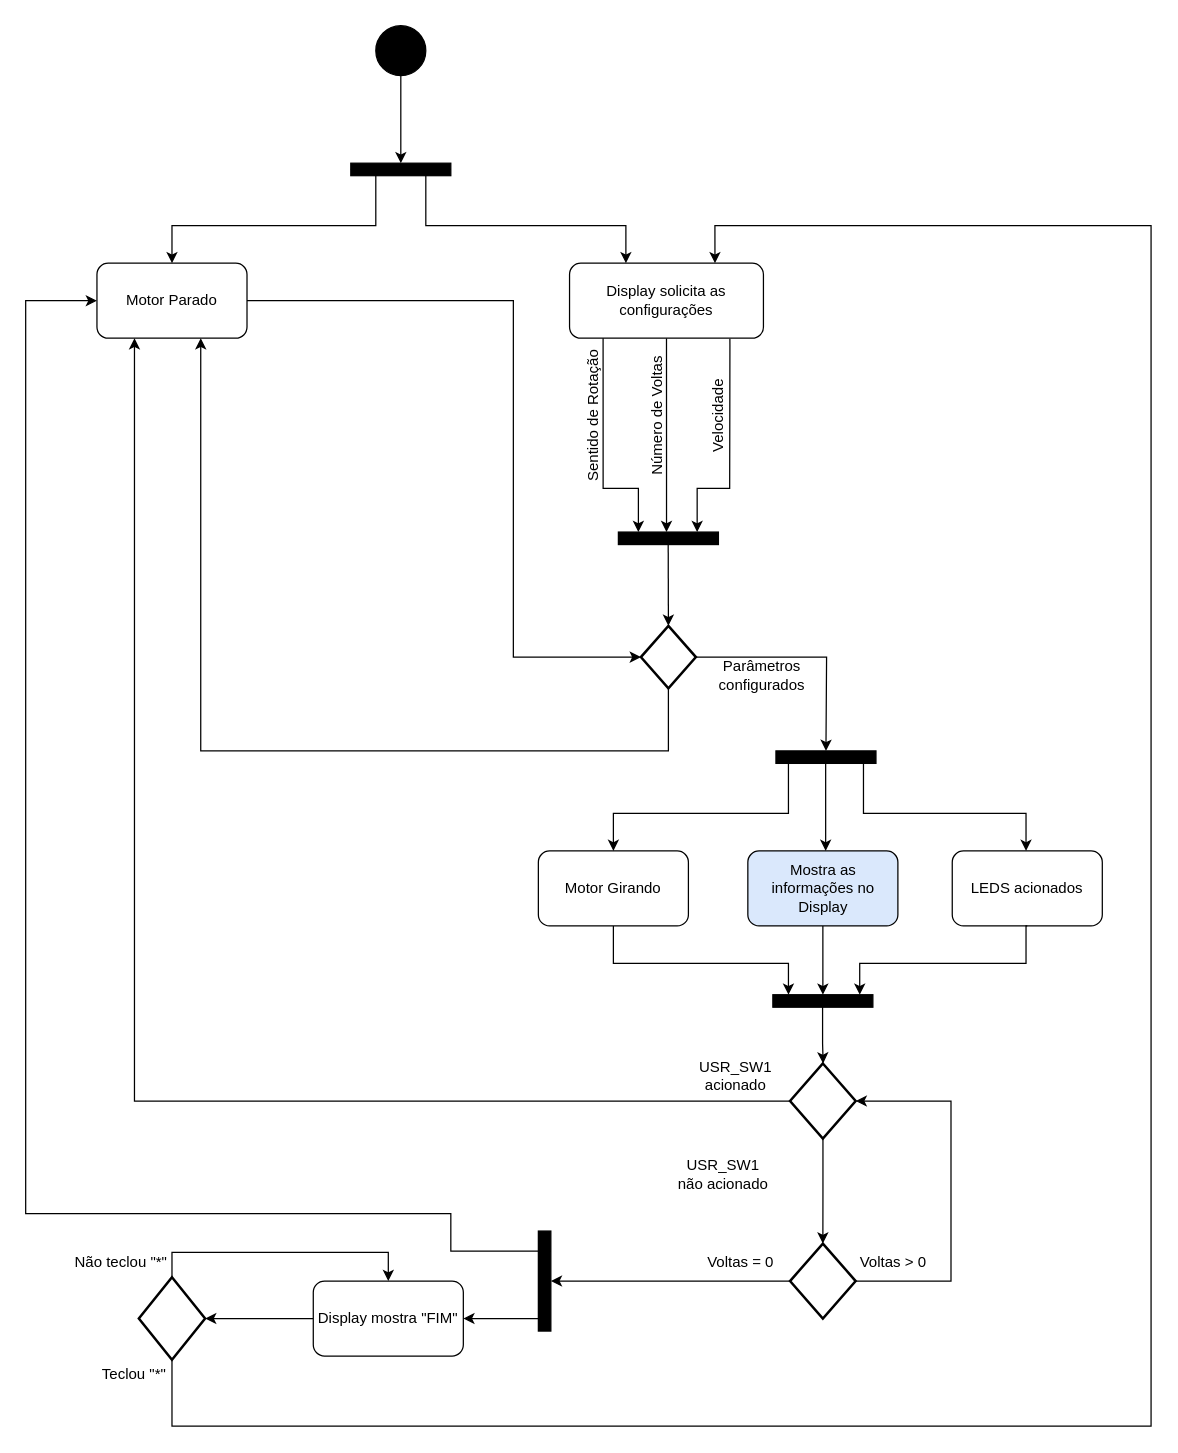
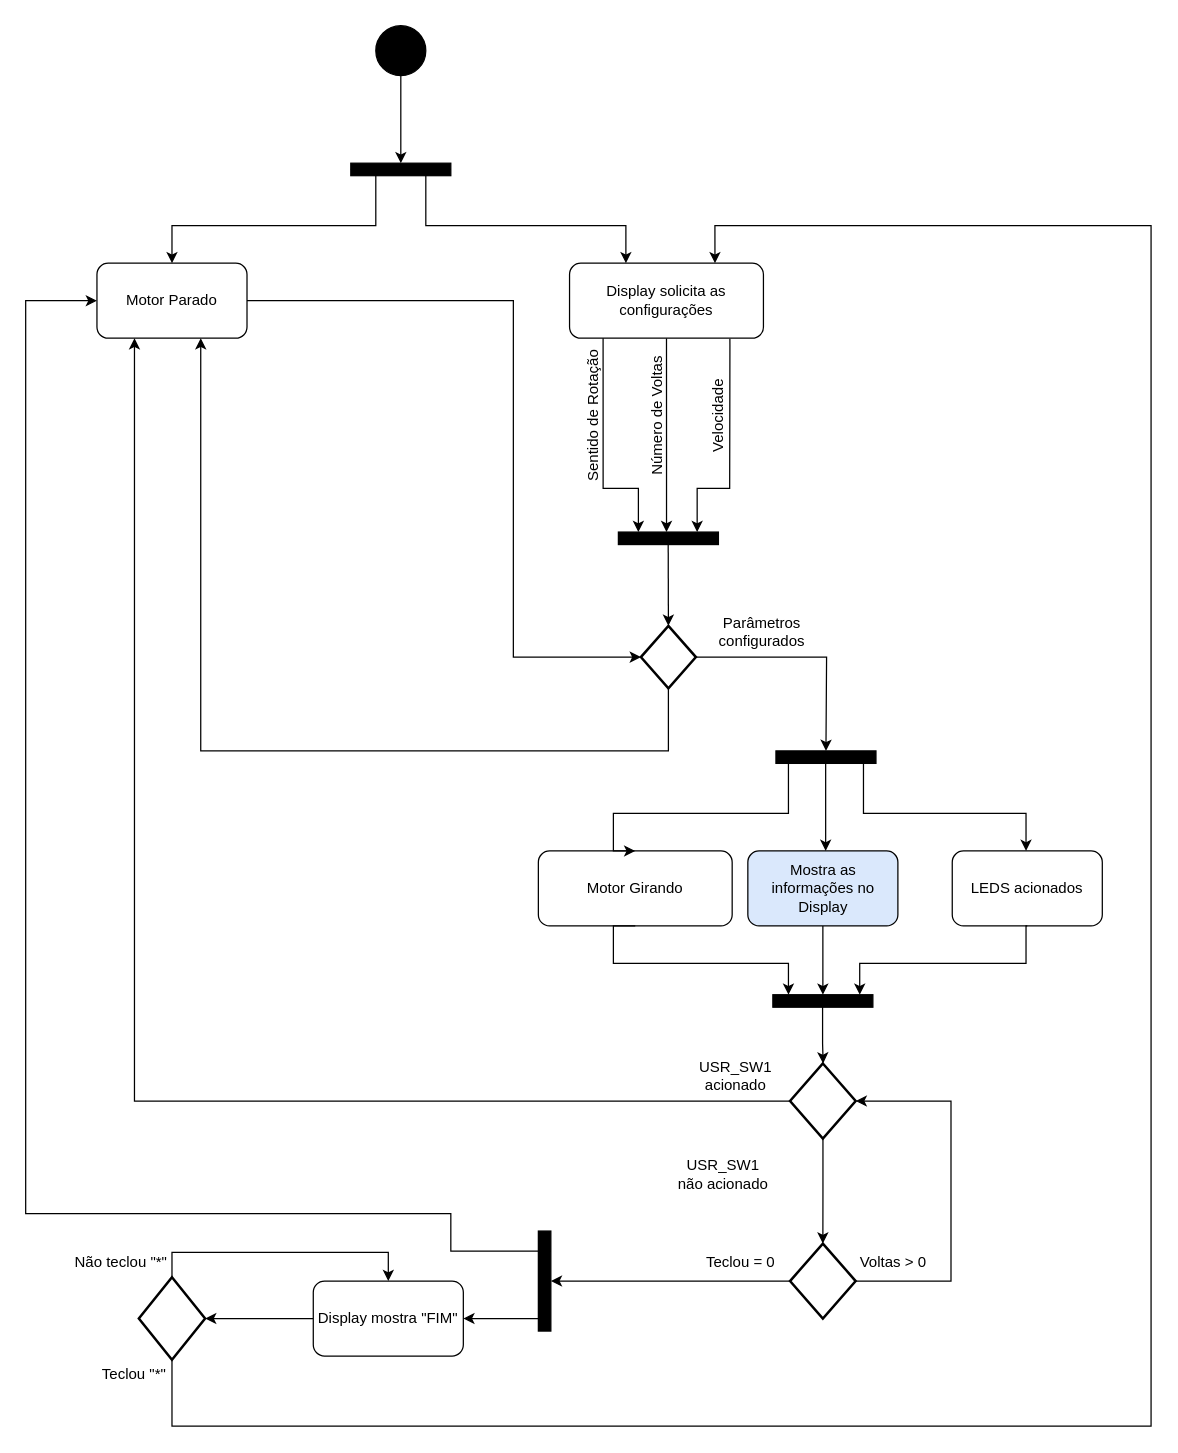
  <mxCell id="0" />
  <mxCell id="1" parent="0" />
  <mxCell id="2" style="edgeStyle=orthogonalEdgeStyle;rounded=0;orthogonalLoop=1;jettySize=auto;html=1;exitX=0.173;exitY=0.983;exitDx=0;exitDy=0;exitPerimeter=0;" edge="1" parent="1" source="4"><mxGeometry relative="1" as="geometry"><mxPoint x="510" y="425" as="targetPoint" /><mxPoint x="481.92" y="273.62" as="sourcePoint" /><Array as="points"><mxPoint x="482" y="390" /><mxPoint x="510" y="390" /></Array></mxGeometry></mxCell>
  <mxCell id="3" style="edgeStyle=orthogonalEdgeStyle;rounded=0;orthogonalLoop=1;jettySize=auto;html=1;exitX=0.5;exitY=1;exitDx=0;exitDy=0;" edge="1" parent="1" source="4" target="16"><mxGeometry relative="1" as="geometry"><mxPoint x="532" y="360" as="targetPoint" /><Array as="points"><mxPoint x="533" y="360" /><mxPoint x="533" y="360" /></Array></mxGeometry></mxCell>
  <mxCell id="4" value="Display solicita as configurações" style="rounded=1;whiteSpace=wrap;html=1;" vertex="1" parent="1"><mxGeometry x="454.94" y="210" width="155.06" height="60" as="geometry" /></mxCell>
- <mxCell id="5" value="Motor Girando" style="rounded=1;whiteSpace=wrap;html=1;" vertex="1" parent="1"><mxGeometry x="430" y="680" width="120" height="60" as="geometry" /></mxCell>
+ <mxCell id="5" value="Motor Girando" style="rounded=1;whiteSpace=wrap;html=1;" vertex="1" parent="1"><mxGeometry x="430" y="680" width="155" height="60" as="geometry" /></mxCell>
  <mxCell id="6" style="edgeStyle=orthogonalEdgeStyle;rounded=0;orthogonalLoop=1;jettySize=auto;html=1;exitX=0.5;exitY=1;exitDx=0;exitDy=0;" edge="1" parent="1" target="18"><mxGeometry relative="1" as="geometry"><mxPoint x="657.53" y="740" as="sourcePoint" /><mxPoint x="660" y="820" as="targetPoint" /><Array as="points"><mxPoint x="658" y="779" /><mxPoint x="658" y="779" /></Array></mxGeometry></mxCell>
  <mxCell id="7" value="Mostra as informações no Display" style="rounded=1;whiteSpace=wrap;html=1;fillColor=#dae8fc;" vertex="1" parent="1"><mxGeometry x="597.53" y="680" width="120" height="60" as="geometry" /></mxCell>
  <mxCell id="8" value="LEDS acionados" style="rounded=1;whiteSpace=wrap;html=1;" vertex="1" parent="1"><mxGeometry x="761" y="680" width="120" height="60" as="geometry" /></mxCell>
  <mxCell id="9" style="edgeStyle=orthogonalEdgeStyle;rounded=0;orthogonalLoop=1;jettySize=auto;html=1;exitX=0.5;exitY=1;exitDx=0;exitDy=0;" edge="1" parent="1" source="10"><mxGeometry relative="1" as="geometry"><mxPoint x="320" y="130" as="targetPoint" /></mxGeometry></mxCell>
  <mxCell id="10" value="" style="shape=ellipse;html=1;fillColor=strokeColor;fontSize=18;fontColor=#ffffff;" vertex="1" parent="1"><mxGeometry x="300" y="20" width="40" height="40" as="geometry" /></mxCell>
  <mxCell id="11" style="edgeStyle=orthogonalEdgeStyle;rounded=0;orthogonalLoop=1;jettySize=auto;html=1;exitX=1;exitY=0.5;exitDx=0;exitDy=0;entryX=0;entryY=0.5;entryDx=0;entryDy=0;entryPerimeter=0;" edge="1" parent="1" source="12" target="31"><mxGeometry relative="1" as="geometry"><Array as="points"><mxPoint x="410" y="240" /><mxPoint x="410" y="525" /></Array></mxGeometry></mxCell>
  <mxCell id="12" value="Motor Parado" style="rounded=1;whiteSpace=wrap;html=1;" vertex="1" parent="1"><mxGeometry x="77" y="210" width="120" height="60" as="geometry" /></mxCell>
  <mxCell id="13" value="" style="html=1;points=[];perimeter=orthogonalPerimeter;outlineConnect=0;targetShapes=umlLifeline;portConstraint=eastwest;newEdgeStyle={&quot;edgeStyle&quot;:&quot;elbowEdgeStyle&quot;,&quot;elbow&quot;:&quot;vertical&quot;,&quot;curved&quot;:0,&quot;rounded&quot;:0};fillColor=#000000;rotation=90;" vertex="1" parent="1"><mxGeometry x="315" y="95" width="10" height="80" as="geometry" /></mxCell>
  <mxCell id="14" value="" style="endArrow=classic;html=1;rounded=0;entryX=0.5;entryY=0;entryDx=0;entryDy=0;edgeStyle=orthogonalEdgeStyle;" edge="1" parent="1" source="13" target="12"><mxGeometry width="50" height="50" relative="1" as="geometry"><mxPoint x="300" y="150" as="sourcePoint" /><mxPoint x="370" y="250" as="targetPoint" /><Array as="points"><mxPoint x="300" y="135" /><mxPoint x="300" y="180" /><mxPoint x="137" y="180" /></Array></mxGeometry></mxCell>
  <mxCell id="15" value="" style="endArrow=classic;html=1;rounded=0;edgeStyle=orthogonalEdgeStyle;" edge="1" parent="1" source="13"><mxGeometry width="50" height="50" relative="1" as="geometry"><mxPoint x="455" y="150" as="sourcePoint" /><mxPoint x="500" y="210" as="targetPoint" /><Array as="points"><mxPoint x="340" y="135" /><mxPoint x="340" y="180" /><mxPoint x="500" y="180" /><mxPoint x="500" y="210" /></Array></mxGeometry></mxCell>
  <mxCell id="16" value="" style="html=1;points=[[0,0.44,0,-19,0],[0.7,0.44,0,0,0],[1,0.44,0,22,0]];perimeter=orthogonalPerimeter;outlineConnect=0;targetShapes=umlLifeline;portConstraint=eastwest;newEdgeStyle={&quot;edgeStyle&quot;:&quot;elbowEdgeStyle&quot;,&quot;elbow&quot;:&quot;vertical&quot;,&quot;curved&quot;:0,&quot;rounded&quot;:0};fillColor=#000000;rotation=90;" vertex="1" parent="1"><mxGeometry x="529" y="390" width="10" height="80" as="geometry" /></mxCell>
  <mxCell id="17" value="" style="html=1;points=[];perimeter=orthogonalPerimeter;outlineConnect=0;targetShapes=umlLifeline;portConstraint=eastwest;newEdgeStyle={&quot;edgeStyle&quot;:&quot;elbowEdgeStyle&quot;,&quot;elbow&quot;:&quot;vertical&quot;,&quot;curved&quot;:0,&quot;rounded&quot;:0};fillColor=#000000;rotation=90;" vertex="1" parent="1"><mxGeometry x="655" y="565" width="10" height="80" as="geometry" /></mxCell>
  <mxCell id="18" value="" style="html=1;points=[];perimeter=orthogonalPerimeter;outlineConnect=0;targetShapes=umlLifeline;portConstraint=eastwest;newEdgeStyle={&quot;edgeStyle&quot;:&quot;elbowEdgeStyle&quot;,&quot;elbow&quot;:&quot;vertical&quot;,&quot;curved&quot;:0,&quot;rounded&quot;:0};fillColor=#000000;rotation=90;" vertex="1" parent="1"><mxGeometry x="652.53" y="760" width="10" height="80" as="geometry" /></mxCell>
  <mxCell id="19" style="edgeStyle=orthogonalEdgeStyle;rounded=0;orthogonalLoop=1;jettySize=auto;html=1;exitX=0;exitY=0.5;exitDx=0;exitDy=0;exitPerimeter=0;" edge="1" parent="1" source="21" target="24"><mxGeometry relative="1" as="geometry"><Array as="points"><mxPoint x="480" y="1024" /><mxPoint x="480" y="1024" /></Array></mxGeometry></mxCell>
  <mxCell id="20" style="edgeStyle=orthogonalEdgeStyle;rounded=0;orthogonalLoop=1;jettySize=auto;html=1;exitX=1;exitY=0.5;exitDx=0;exitDy=0;exitPerimeter=0;entryX=1;entryY=0.5;entryDx=0;entryDy=0;entryPerimeter=0;" edge="1" parent="1" source="21" target="44"><mxGeometry relative="1" as="geometry"><Array as="points"><mxPoint x="760" y="1024" /><mxPoint x="760" y="880" /></Array></mxGeometry></mxCell>
  <mxCell id="21" value="" style="strokeWidth=2;html=1;shape=mxgraph.flowchart.decision;whiteSpace=wrap;" vertex="1" parent="1"><mxGeometry x="631.29" y="994" width="52.47" height="60" as="geometry" /></mxCell>
  <mxCell id="22" style="edgeStyle=orthogonalEdgeStyle;rounded=0;orthogonalLoop=1;jettySize=auto;html=1;exitX=0;exitY=0.5;exitDx=0;exitDy=0;entryX=1;entryY=0.5;entryDx=0;entryDy=0;entryPerimeter=0;" edge="1" parent="1" source="23" target="28"><mxGeometry relative="1" as="geometry"><mxPoint x="180" y="1054.111" as="targetPoint" /></mxGeometry></mxCell>
  <mxCell id="23" value="Display mostra &quot;FIM&quot;" style="rounded=1;whiteSpace=wrap;html=1;" vertex="1" parent="1"><mxGeometry x="250" y="1024" width="120" height="60" as="geometry" /></mxCell>
  <mxCell id="24" value="" style="html=1;points=[];perimeter=orthogonalPerimeter;outlineConnect=0;targetShapes=umlLifeline;portConstraint=eastwest;newEdgeStyle={&quot;edgeStyle&quot;:&quot;elbowEdgeStyle&quot;,&quot;elbow&quot;:&quot;vertical&quot;,&quot;curved&quot;:0,&quot;rounded&quot;:0};fillColor=#000000;rotation=-180;" vertex="1" parent="1"><mxGeometry x="430" y="984" width="10" height="80" as="geometry" /></mxCell>
  <mxCell id="25" value="" style="endArrow=classic;html=1;rounded=0;entryX=1;entryY=0.5;entryDx=0;entryDy=0;" edge="1" parent="1" source="24" target="23"><mxGeometry width="50" height="50" relative="1" as="geometry"><mxPoint x="420" y="1044" as="sourcePoint" /><mxPoint x="400" y="974" as="targetPoint" /></mxGeometry></mxCell>
  <mxCell id="26" style="edgeStyle=orthogonalEdgeStyle;rounded=0;orthogonalLoop=1;jettySize=auto;html=1;entryX=0.75;entryY=0;entryDx=0;entryDy=0;exitX=0.5;exitY=1;exitDx=0;exitDy=0;exitPerimeter=0;" edge="1" parent="1" source="28" target="4"><mxGeometry relative="1" as="geometry"><mxPoint x="137" y="1090" as="sourcePoint" /><mxPoint x="930" y="630" as="targetPoint" /><Array as="points"><mxPoint x="137" y="1140" /><mxPoint x="920" y="1140" /><mxPoint x="920" y="180" /><mxPoint x="571" y="180" /></Array></mxGeometry></mxCell>
  <mxCell id="27" style="edgeStyle=orthogonalEdgeStyle;rounded=0;orthogonalLoop=1;jettySize=auto;html=1;entryX=0.5;entryY=0;entryDx=0;entryDy=0;exitX=0.5;exitY=0;exitDx=0;exitDy=0;exitPerimeter=0;" edge="1" parent="1" source="28" target="23"><mxGeometry relative="1" as="geometry"><mxPoint x="120" y="1010" as="sourcePoint" /><Array as="points"><mxPoint x="137" y="1001" /><mxPoint x="310" y="1001" /></Array></mxGeometry></mxCell>
  <mxCell id="28" value="" style="strokeWidth=2;html=1;shape=mxgraph.flowchart.decision;whiteSpace=wrap;" vertex="1" parent="1"><mxGeometry x="110.5" y="1021" width="53" height="66" as="geometry" /></mxCell>
  <mxCell id="29" style="edgeStyle=orthogonalEdgeStyle;rounded=0;orthogonalLoop=1;jettySize=auto;html=1;exitX=0.5;exitY=1;exitDx=0;exitDy=0;exitPerimeter=0;" edge="1" parent="1" source="31"><mxGeometry relative="1" as="geometry"><mxPoint x="160" y="270" as="targetPoint" /><Array as="points"><mxPoint x="534" y="600" /><mxPoint x="160" y="600" /><mxPoint x="160" y="270" /></Array></mxGeometry></mxCell>
  <mxCell id="30" style="edgeStyle=orthogonalEdgeStyle;rounded=0;orthogonalLoop=1;jettySize=auto;html=1;exitX=1;exitY=0.5;exitDx=0;exitDy=0;exitPerimeter=0;" edge="1" parent="1" source="31"><mxGeometry relative="1" as="geometry"><mxPoint x="660" y="600" as="targetPoint" /></mxGeometry></mxCell>
  <mxCell id="31" value="" style="strokeWidth=2;html=1;shape=mxgraph.flowchart.decision;whiteSpace=wrap;" vertex="1" parent="1"><mxGeometry x="512" y="500" width="44" height="50" as="geometry" /></mxCell>
  <mxCell id="32" value="Número de Voltas" style="text;html=1;strokeColor=none;fillColor=none;align=center;verticalAlign=middle;whiteSpace=wrap;rounded=0;rotation=-90;" vertex="1" parent="1"><mxGeometry x="475" y="317" width="100.06" height="30" as="geometry" /></mxCell>
  <mxCell id="33" value="Sentido de Rotação" style="text;html=1;strokeColor=none;fillColor=none;align=center;verticalAlign=middle;whiteSpace=wrap;rounded=0;rotation=-90;" vertex="1" parent="1"><mxGeometry x="408.94" y="317" width="130.06" height="30" as="geometry" /></mxCell>
  <mxCell id="34" value="Velocidade" style="text;html=1;strokeColor=none;fillColor=none;align=center;verticalAlign=middle;whiteSpace=wrap;rounded=0;rotation=-90;" vertex="1" parent="1"><mxGeometry x="509.03" y="317" width="130.06" height="30" as="geometry" /></mxCell>
  <mxCell id="35" style="edgeStyle=orthogonalEdgeStyle;rounded=0;orthogonalLoop=1;jettySize=auto;html=1;exitX=0.827;exitY=1.006;exitDx=0;exitDy=0;exitPerimeter=0;" edge="1" parent="1" source="4"><mxGeometry relative="1" as="geometry"><mxPoint x="557" y="425" as="targetPoint" /><mxPoint x="572.06" y="275" as="sourcePoint" /><Array as="points"><mxPoint x="583" y="275" /><mxPoint x="583" y="275" /><mxPoint x="583" y="390" /><mxPoint x="557" y="390" /></Array></mxGeometry></mxCell>
  <mxCell id="36" value="" style="endArrow=classic;html=1;rounded=0;entryX=0.5;entryY=0;entryDx=0;entryDy=0;entryPerimeter=0;" edge="1" parent="1" target="31"><mxGeometry width="50" height="50" relative="1" as="geometry"><mxPoint x="533.83" y="431" as="sourcePoint" /><mxPoint x="534" y="500" as="targetPoint" /></mxGeometry></mxCell>
  <mxCell id="37" value="" style="endArrow=classic;html=1;rounded=0;entryX=0.5;entryY=0;entryDx=0;entryDy=0;edgeStyle=orthogonalEdgeStyle;" edge="1" parent="1" target="5"><mxGeometry width="50" height="50" relative="1" as="geometry"><mxPoint x="630" y="610" as="sourcePoint" /><mxPoint x="491" y="675" as="targetPoint" /><Array as="points"><mxPoint x="630" y="650" /><mxPoint x="490" y="650" /></Array></mxGeometry></mxCell>
  <mxCell id="38" value="" style="endArrow=classic;html=1;rounded=0;" edge="1" parent="1"><mxGeometry width="50" height="50" relative="1" as="geometry"><mxPoint x="659.76" y="600" as="sourcePoint" /><mxPoint x="659.76" y="680" as="targetPoint" /></mxGeometry></mxCell>
  <mxCell id="39" value="" style="endArrow=classic;html=1;rounded=0;entryX=0.5;entryY=0;entryDx=0;entryDy=0;edgeStyle=orthogonalEdgeStyle;" edge="1" parent="1"><mxGeometry width="50" height="50" relative="1" as="geometry"><mxPoint x="690" y="620" as="sourcePoint" /><mxPoint x="820" y="680" as="targetPoint" /><Array as="points"><mxPoint x="690" y="610" /><mxPoint x="690" y="650" /><mxPoint x="820" y="650" /></Array></mxGeometry></mxCell>
  <mxCell id="40" value="" style="endArrow=classic;html=1;rounded=0;edgeStyle=orthogonalEdgeStyle;exitX=0.5;exitY=1;exitDx=0;exitDy=0;" edge="1" parent="1" source="5"><mxGeometry width="50" height="50" relative="1" as="geometry"><mxPoint x="490" y="745" as="sourcePoint" /><mxPoint x="630" y="795" as="targetPoint" /><Array as="points"><mxPoint x="490" y="770" /><mxPoint x="630" y="770" /></Array></mxGeometry></mxCell>
  <mxCell id="41" value="" style="endArrow=classic;html=1;rounded=0;edgeStyle=orthogonalEdgeStyle;exitX=0.5;exitY=1;exitDx=0;exitDy=0;" edge="1" parent="1" source="8"><mxGeometry width="50" height="50" relative="1" as="geometry"><mxPoint x="820" y="745" as="sourcePoint" /><mxPoint x="687" y="795" as="targetPoint" /><Array as="points"><mxPoint x="820" y="740" /><mxPoint x="820" y="770" /><mxPoint x="687" y="770" /></Array></mxGeometry></mxCell>
  <mxCell id="42" style="edgeStyle=orthogonalEdgeStyle;rounded=0;orthogonalLoop=1;jettySize=auto;html=1;entryX=0.5;entryY=0;entryDx=0;entryDy=0;entryPerimeter=0;" edge="1" parent="1" source="44" target="21"><mxGeometry relative="1" as="geometry" /></mxCell>
  <mxCell id="43" style="edgeStyle=orthogonalEdgeStyle;rounded=0;orthogonalLoop=1;jettySize=auto;html=1;exitX=0;exitY=0.5;exitDx=0;exitDy=0;exitPerimeter=0;entryX=0.25;entryY=1;entryDx=0;entryDy=0;" edge="1" parent="1" source="44" target="12"><mxGeometry relative="1" as="geometry"><mxPoint x="110" y="490" as="targetPoint" /></mxGeometry></mxCell>
  <mxCell id="44" value="" style="strokeWidth=2;html=1;shape=mxgraph.flowchart.decision;whiteSpace=wrap;" vertex="1" parent="1"><mxGeometry x="631.3" y="850" width="52.47" height="60" as="geometry" /></mxCell>
  <mxCell id="45" value="" style="endArrow=classic;html=1;rounded=0;entryX=0;entryY=0.5;entryDx=0;entryDy=0;edgeStyle=orthogonalEdgeStyle;" edge="1" parent="1" target="12"><mxGeometry width="50" height="50" relative="1" as="geometry"><mxPoint x="420" y="1000" as="sourcePoint" /><mxPoint x="100" y="730" as="targetPoint" /><Array as="points"><mxPoint x="440" y="1000" /><mxPoint x="360" y="1000" /><mxPoint x="360" y="970" /><mxPoint x="20" y="970" /><mxPoint x="20" y="240" /></Array></mxGeometry></mxCell>
- <mxCell id="46" value="Parâmetros configurados" style="text;html=1;strokeColor=none;fillColor=none;align=center;verticalAlign=middle;whiteSpace=wrap;rounded=0;" vertex="1" parent="1"><mxGeometry x="579.09" y="525" width="60" height="30" as="geometry" /></mxCell>
+ <mxCell id="46" value="Parâmetros configurados" style="text;html=1;strokeColor=none;fillColor=none;align=center;verticalAlign=middle;whiteSpace=wrap;rounded=0;" vertex="1" parent="1"><mxGeometry x="579.09" y="490" width="60" height="30" as="geometry" /></mxCell>
  <mxCell id="47" value="USR_SW1&lt;br&gt;acionado" style="text;html=1;strokeColor=none;fillColor=none;align=center;verticalAlign=middle;whiteSpace=wrap;rounded=0;" vertex="1" parent="1"><mxGeometry x="540" y="845" width="95.5" height="30" as="geometry" /></mxCell>
  <mxCell id="48" value="USR_SW1&lt;br&gt;não acionado" style="text;html=1;strokeColor=none;fillColor=none;align=center;verticalAlign=middle;whiteSpace=wrap;rounded=0;" vertex="1" parent="1"><mxGeometry x="529.5" y="924" width="95.5" height="30" as="geometry" /></mxCell>
  <mxCell id="49" value="Voltas &amp;gt; 0" style="text;html=1;strokeColor=none;fillColor=none;align=center;verticalAlign=middle;whiteSpace=wrap;rounded=0;" vertex="1" parent="1"><mxGeometry x="665.5" y="994" width="95.5" height="30" as="geometry" /></mxCell>
- <mxCell id="50" value="Voltas = 0" style="text;html=1;strokeColor=none;fillColor=none;align=center;verticalAlign=middle;whiteSpace=wrap;rounded=0;" vertex="1" parent="1"><mxGeometry x="543.59" y="994" width="95.5" height="30" as="geometry" /></mxCell>
+ <mxCell id="50" value="Teclou = 0" style="text;html=1;strokeColor=none;fillColor=none;align=center;verticalAlign=middle;whiteSpace=wrap;rounded=0;" vertex="1" parent="1"><mxGeometry x="543.59" y="994" width="95.5" height="30" as="geometry" /></mxCell>
  <mxCell id="51" style="edgeStyle=orthogonalEdgeStyle;rounded=0;orthogonalLoop=1;jettySize=auto;html=1;exitX=0.5;exitY=1;exitDx=0;exitDy=0;" edge="1" parent="1"><mxGeometry relative="1" as="geometry"><mxPoint x="657.3" y="795" as="sourcePoint" /><mxPoint x="657.77" y="850" as="targetPoint" /><Array as="points"><mxPoint x="657.77" y="834" /><mxPoint x="657.77" y="834" /></Array></mxGeometry></mxCell>
  <mxCell id="52" value="Teclou &quot;*&quot;" style="text;html=1;strokeColor=none;fillColor=none;align=center;verticalAlign=middle;whiteSpace=wrap;rounded=0;" vertex="1" parent="1"><mxGeometry x="77" y="1084" width="60" height="30" as="geometry" /></mxCell>
  <mxCell id="53" value="Não teclou &quot;*&quot;" style="text;html=1;strokeColor=none;fillColor=none;align=center;verticalAlign=middle;whiteSpace=wrap;rounded=0;" vertex="1" parent="1"><mxGeometry x="50" y="994" width="93" height="30" as="geometry" /></mxCell>
